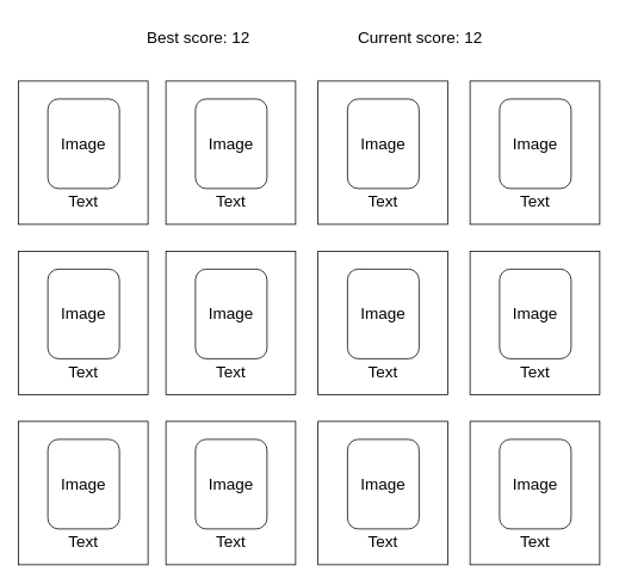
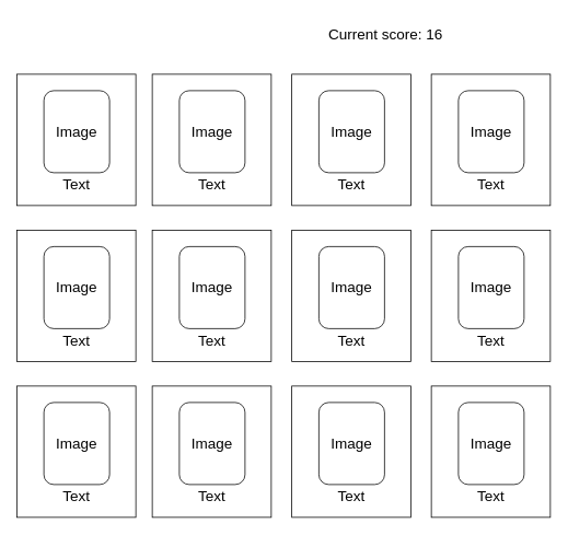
  <mxCell id="0" />
  <mxCell id="1" parent="0" />
- <mxCell id="2" value="&lt;font style=&quot;font-size: 18px&quot;&gt;Best score: 12&lt;/font&gt;" style="text;html=1;strokeColor=none;fillColor=none;align=left;verticalAlign=middle;whiteSpace=wrap;rounded=0;fontSize=36;" vertex="1" parent="1"><mxGeometry x="162" y="20" width="122" height="30" as="geometry" /></mxCell>
- <mxCell id="3" value="&lt;font style=&quot;font-size: 18px&quot;&gt;Current score: 12&lt;/font&gt;" style="text;html=1;strokeColor=none;fillColor=none;align=left;verticalAlign=middle;whiteSpace=wrap;rounded=0;fontSize=36;" vertex="1" parent="1"><mxGeometry x="398" y="20" width="166" height="30" as="geometry" /></mxCell>
+ <mxCell id="3" value="&lt;font style=&quot;font-size: 18px&quot;&gt;Current score: 16&lt;/font&gt;" style="text;html=1;strokeColor=none;fillColor=none;align=left;verticalAlign=middle;whiteSpace=wrap;rounded=0;fontSize=36;" vertex="1" parent="1"><mxGeometry x="398" y="20" width="166" height="30" as="geometry" /></mxCell>
  <mxCell id="4" value="" style="rounded=0;whiteSpace=wrap;html=1;fontSize=18;" vertex="1" parent="1"><mxGeometry x="20" y="90" width="145" height="160" as="geometry" /></mxCell>
  <mxCell id="5" value="Image" style="rounded=1;whiteSpace=wrap;html=1;fontSize=18;" vertex="1" parent="1"><mxGeometry x="53" y="110" width="80" height="100" as="geometry" /></mxCell>
  <mxCell id="6" value="Text" style="text;html=1;strokeColor=none;fillColor=none;align=center;verticalAlign=middle;whiteSpace=wrap;rounded=0;fontSize=18;" vertex="1" parent="1"><mxGeometry x="63" y="210" width="60" height="30" as="geometry" /></mxCell>
  <mxCell id="7" value="" style="rounded=0;whiteSpace=wrap;html=1;fontSize=18;" vertex="1" parent="1"><mxGeometry x="185" y="90" width="145" height="160" as="geometry" /></mxCell>
  <mxCell id="8" value="Image" style="rounded=1;whiteSpace=wrap;html=1;fontSize=18;" vertex="1" parent="1"><mxGeometry x="218" y="110" width="80" height="100" as="geometry" /></mxCell>
  <mxCell id="9" value="Text" style="text;html=1;strokeColor=none;fillColor=none;align=center;verticalAlign=middle;whiteSpace=wrap;rounded=0;fontSize=18;" vertex="1" parent="1"><mxGeometry x="228" y="210" width="60" height="30" as="geometry" /></mxCell>
  <mxCell id="10" value="" style="rounded=0;whiteSpace=wrap;html=1;fontSize=18;" vertex="1" parent="1"><mxGeometry x="355" y="90" width="145" height="160" as="geometry" /></mxCell>
  <mxCell id="11" value="Image" style="rounded=1;whiteSpace=wrap;html=1;fontSize=18;" vertex="1" parent="1"><mxGeometry x="388" y="110" width="80" height="100" as="geometry" /></mxCell>
  <mxCell id="12" value="Text" style="text;html=1;strokeColor=none;fillColor=none;align=center;verticalAlign=middle;whiteSpace=wrap;rounded=0;fontSize=18;" vertex="1" parent="1"><mxGeometry x="398" y="210" width="60" height="30" as="geometry" /></mxCell>
  <mxCell id="13" value="" style="rounded=0;whiteSpace=wrap;html=1;fontSize=18;" vertex="1" parent="1"><mxGeometry x="525" y="90" width="145" height="160" as="geometry" /></mxCell>
  <mxCell id="14" value="Image" style="rounded=1;whiteSpace=wrap;html=1;fontSize=18;" vertex="1" parent="1"><mxGeometry x="558" y="110" width="80" height="100" as="geometry" /></mxCell>
  <mxCell id="15" value="Text" style="text;html=1;strokeColor=none;fillColor=none;align=center;verticalAlign=middle;whiteSpace=wrap;rounded=0;fontSize=18;" vertex="1" parent="1"><mxGeometry x="568" y="210" width="60" height="30" as="geometry" /></mxCell>
  <mxCell id="16" value="" style="rounded=0;whiteSpace=wrap;html=1;fontSize=18;" vertex="1" parent="1"><mxGeometry x="20" y="280" width="145" height="160" as="geometry" /></mxCell>
  <mxCell id="17" value="Image" style="rounded=1;whiteSpace=wrap;html=1;fontSize=18;" vertex="1" parent="1"><mxGeometry x="53" y="300" width="80" height="100" as="geometry" /></mxCell>
  <mxCell id="18" value="Text" style="text;html=1;strokeColor=none;fillColor=none;align=center;verticalAlign=middle;whiteSpace=wrap;rounded=0;fontSize=18;" vertex="1" parent="1"><mxGeometry x="63" y="400" width="60" height="30" as="geometry" /></mxCell>
  <mxCell id="19" value="" style="rounded=0;whiteSpace=wrap;html=1;fontSize=18;" vertex="1" parent="1"><mxGeometry x="185" y="280" width="145" height="160" as="geometry" /></mxCell>
  <mxCell id="20" value="Image" style="rounded=1;whiteSpace=wrap;html=1;fontSize=18;" vertex="1" parent="1"><mxGeometry x="218" y="300" width="80" height="100" as="geometry" /></mxCell>
  <mxCell id="21" value="Text" style="text;html=1;strokeColor=none;fillColor=none;align=center;verticalAlign=middle;whiteSpace=wrap;rounded=0;fontSize=18;" vertex="1" parent="1"><mxGeometry x="228" y="400" width="60" height="30" as="geometry" /></mxCell>
  <mxCell id="22" value="" style="rounded=0;whiteSpace=wrap;html=1;fontSize=18;" vertex="1" parent="1"><mxGeometry x="355" y="280" width="145" height="160" as="geometry" /></mxCell>
  <mxCell id="23" value="Image" style="rounded=1;whiteSpace=wrap;html=1;fontSize=18;" vertex="1" parent="1"><mxGeometry x="388" y="300" width="80" height="100" as="geometry" /></mxCell>
  <mxCell id="24" value="Text" style="text;html=1;strokeColor=none;fillColor=none;align=center;verticalAlign=middle;whiteSpace=wrap;rounded=0;fontSize=18;" vertex="1" parent="1"><mxGeometry x="398" y="400" width="60" height="30" as="geometry" /></mxCell>
  <mxCell id="25" value="" style="rounded=0;whiteSpace=wrap;html=1;fontSize=18;" vertex="1" parent="1"><mxGeometry x="525" y="280" width="145" height="160" as="geometry" /></mxCell>
  <mxCell id="26" value="Image" style="rounded=1;whiteSpace=wrap;html=1;fontSize=18;" vertex="1" parent="1"><mxGeometry x="558" y="300" width="80" height="100" as="geometry" /></mxCell>
  <mxCell id="27" value="Text" style="text;html=1;strokeColor=none;fillColor=none;align=center;verticalAlign=middle;whiteSpace=wrap;rounded=0;fontSize=18;" vertex="1" parent="1"><mxGeometry x="568" y="400" width="60" height="30" as="geometry" /></mxCell>
  <mxCell id="28" value="" style="rounded=0;whiteSpace=wrap;html=1;fontSize=18;" vertex="1" parent="1"><mxGeometry x="20" y="470" width="145" height="160" as="geometry" /></mxCell>
  <mxCell id="29" value="Image" style="rounded=1;whiteSpace=wrap;html=1;fontSize=18;" vertex="1" parent="1"><mxGeometry x="53" y="490" width="80" height="100" as="geometry" /></mxCell>
  <mxCell id="30" value="Text" style="text;html=1;strokeColor=none;fillColor=none;align=center;verticalAlign=middle;whiteSpace=wrap;rounded=0;fontSize=18;" vertex="1" parent="1"><mxGeometry x="63" y="590" width="60" height="30" as="geometry" /></mxCell>
  <mxCell id="31" value="" style="rounded=0;whiteSpace=wrap;html=1;fontSize=18;" vertex="1" parent="1"><mxGeometry x="185" y="470" width="145" height="160" as="geometry" /></mxCell>
  <mxCell id="32" value="Image" style="rounded=1;whiteSpace=wrap;html=1;fontSize=18;" vertex="1" parent="1"><mxGeometry x="218" y="490" width="80" height="100" as="geometry" /></mxCell>
  <mxCell id="33" value="Text" style="text;html=1;strokeColor=none;fillColor=none;align=center;verticalAlign=middle;whiteSpace=wrap;rounded=0;fontSize=18;" vertex="1" parent="1"><mxGeometry x="228" y="590" width="60" height="30" as="geometry" /></mxCell>
  <mxCell id="34" value="" style="rounded=0;whiteSpace=wrap;html=1;fontSize=18;" vertex="1" parent="1"><mxGeometry x="355" y="470" width="145" height="160" as="geometry" /></mxCell>
  <mxCell id="35" value="Image" style="rounded=1;whiteSpace=wrap;html=1;fontSize=18;" vertex="1" parent="1"><mxGeometry x="388" y="490" width="80" height="100" as="geometry" /></mxCell>
  <mxCell id="36" value="Text" style="text;html=1;strokeColor=none;fillColor=none;align=center;verticalAlign=middle;whiteSpace=wrap;rounded=0;fontSize=18;" vertex="1" parent="1"><mxGeometry x="398" y="590" width="60" height="30" as="geometry" /></mxCell>
  <mxCell id="37" value="" style="rounded=0;whiteSpace=wrap;html=1;fontSize=18;" vertex="1" parent="1"><mxGeometry x="525" y="470" width="145" height="160" as="geometry" /></mxCell>
  <mxCell id="38" value="Image" style="rounded=1;whiteSpace=wrap;html=1;fontSize=18;" vertex="1" parent="1"><mxGeometry x="558" y="490" width="80" height="100" as="geometry" /></mxCell>
  <mxCell id="39" value="Text" style="text;html=1;strokeColor=none;fillColor=none;align=center;verticalAlign=middle;whiteSpace=wrap;rounded=0;fontSize=18;" vertex="1" parent="1"><mxGeometry x="568" y="590" width="60" height="30" as="geometry" /></mxCell>
